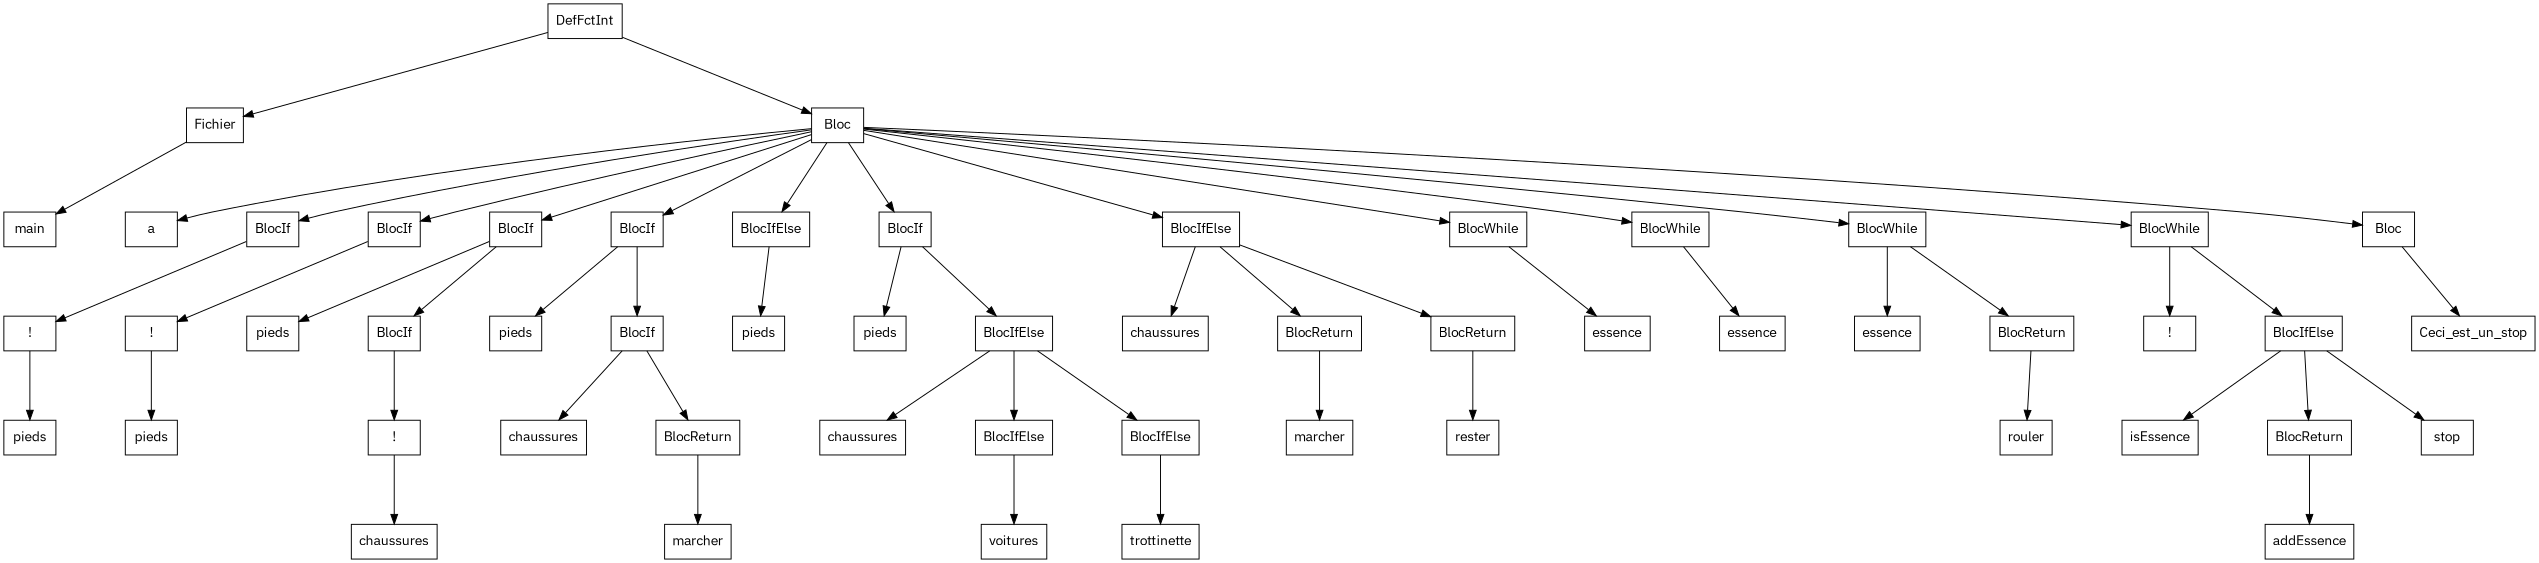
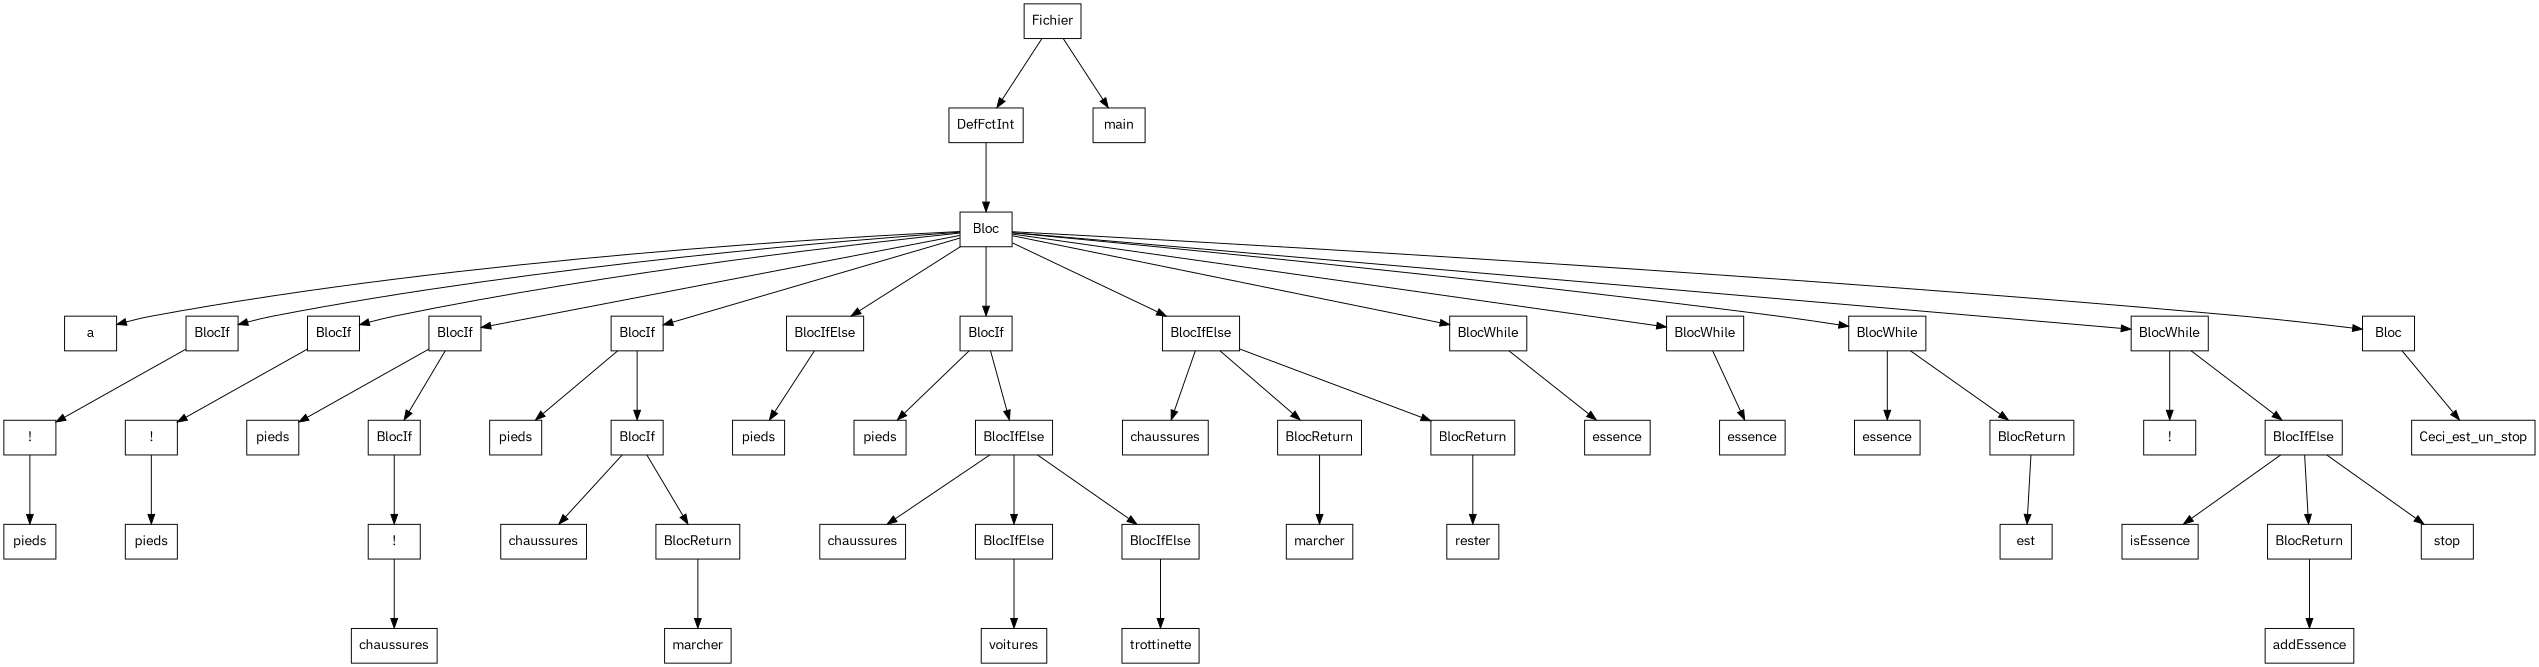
  digraph {
    fontname="IBM Plex Sans"
    nodesep=1
    ranksep=1
    node [fontname="IBM Plex Sans" shape=box]
    edge [fontname="IBM Plex Sans"]
    n1 [label=Fichier]
    n2 [label=DefFctInt]
    n3 [label=main]
    n4 [label=Bloc]
    n5 [label=a]
    n6 [label=BlocIf]
    n7 [label=BlocIf]
    n8 [label=BlocIf]
    n9 [label=BlocIf]
    n10 [label=BlocIfElse]
    n11 [label=BlocIf]
    n12 [label=BlocIfElse]
    n13 [label=BlocWhile]
    n14 [label=BlocWhile]
    n15 [label=BlocWhile]
    n16 [label=BlocWhile]
    n17 [label=Bloc]
    n18 [label="!"]
    n19 [label="!"]
    n20 [label=pieds]
    n21 [label=BlocIf]
    n22 [label=pieds]
    n23 [label=BlocIf]
    n24 [label=pieds]
    n25 [label=pieds]
    n26 [label=BlocIfElse]
    n27 [label=chaussures]
    n28 [label=BlocReturn]
    n29 [label=BlocReturn]
    n30 [label=essence]
    n31 [label=essence]
    n32 [label=essence]
    n33 [label=BlocReturn]
    n34 [label="!"]
    n35 [label=BlocIfElse]
    n36 [label=Ceci_est_un_stop]
    n37 [label=pieds]
    n38 [label=pieds]
    n39 [label="!"]
    n40 [label=chaussures]
    n41 [label=chaussures]
    n42 [label=BlocReturn]
    n43 [label=marcher]
    n44 [label=chaussures]
    n45 [label=BlocIfElse]
    n46 [label=BlocIfElse]
    n47 [label=voitures]
    n48 [label=trottinette]
    n49 [label=marcher]
    n50 [label=rester]
-   n51 [label=rouler]
+   n51 [label=est]
    n52 [label=isEssence]
    n53 [label=BlocReturn]
    n54 [label=stop]
    n55 [label=addEssence]
-   n2 -> n1
+   n1 -> n2
    n1 -> n3
    n2 -> n4
    n4 -> n5
    n4 -> n6
    n4 -> n7
    n4 -> n8
    n4 -> n9
    n4 -> n10
    n4 -> n11
    n4 -> n12
    n4 -> n13
    n4 -> n14
    n4 -> n15
    n4 -> n16
    n4 -> n17
    n6 -> n18
    n7 -> n19
    n8 -> n20
    n8 -> n21
    n9 -> n22
    n9 -> n23
    n10 -> n24
    n11 -> n25
    n11 -> n26
    n12 -> n27
    n12 -> n28
    n12 -> n29
    n13 -> n30
    n14 -> n31
    n15 -> n32
    n15 -> n33
    n16 -> n34
    n16 -> n35
    n17 -> n36
    n18 -> n37
    n19 -> n38
    n21 -> n39
    n23 -> n41
    n23 -> n42
    n26 -> n44
    n26 -> n45
    n26 -> n46
    n28 -> n49
    n29 -> n50
    n33 -> n51
    n35 -> n52
    n35 -> n53
    n35 -> n54
    n39 -> n40
    n42 -> n43
    n45 -> n47
    n46 -> n48
    n53 -> n55
  }
